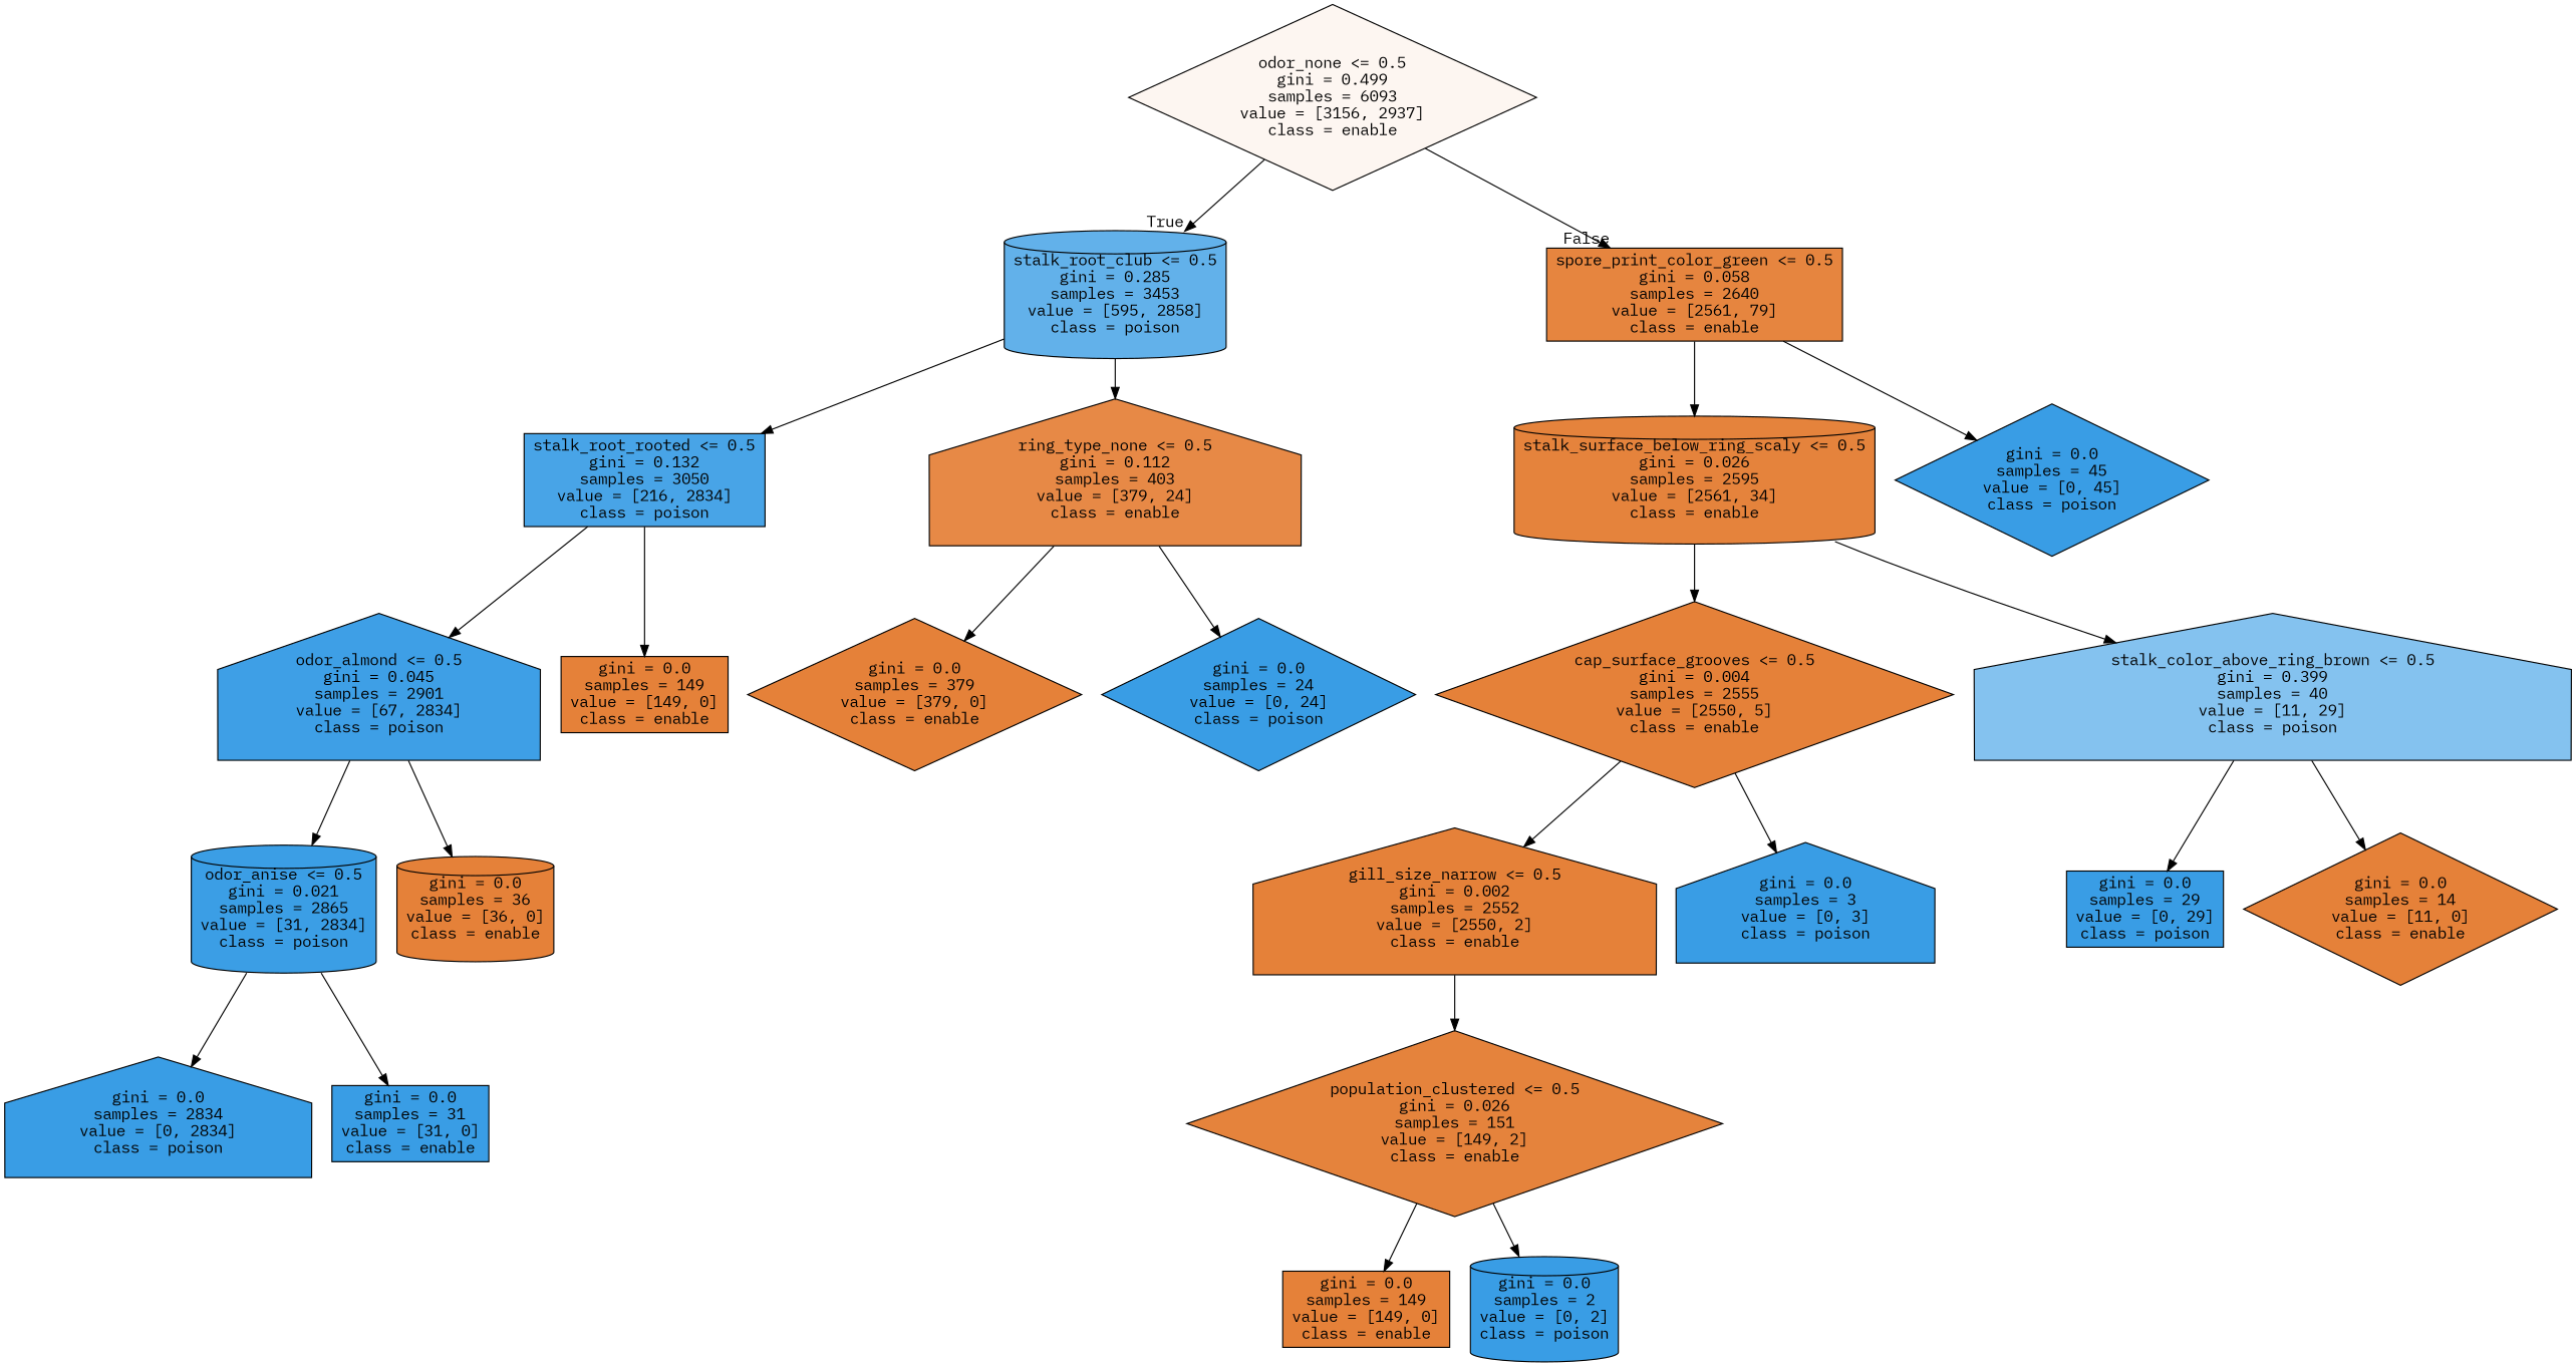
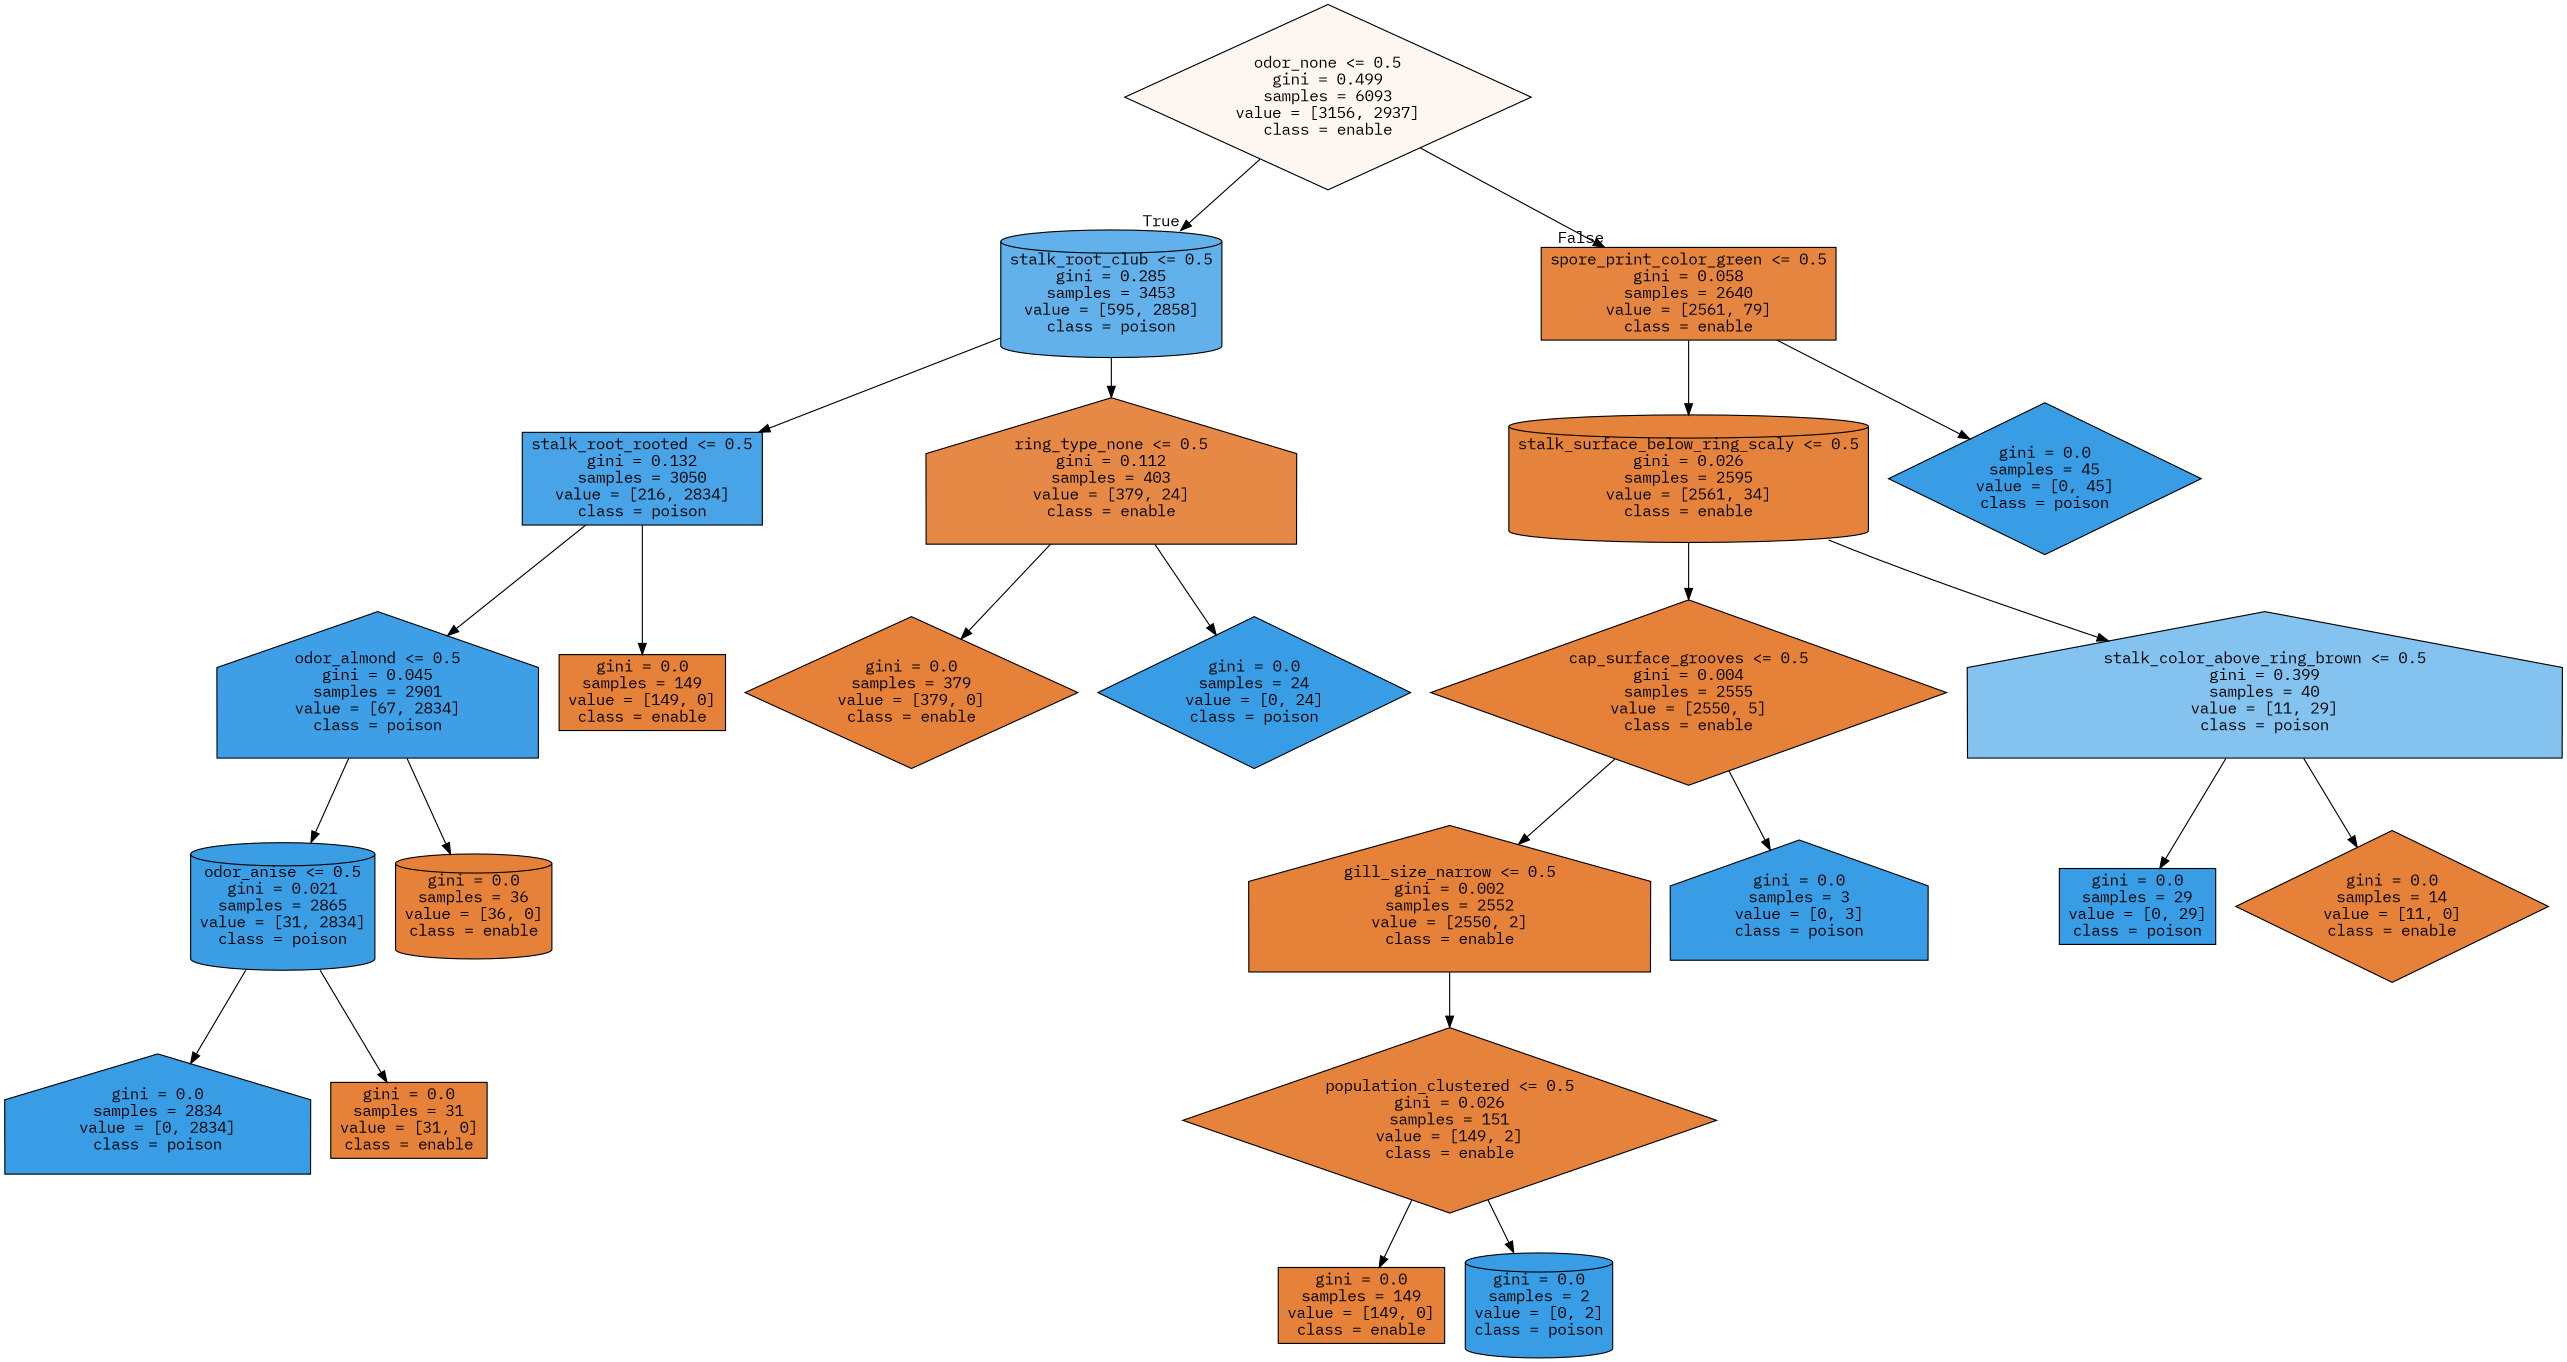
  digraph {
    fontname="IBM Plex Mono"
    node [color=black fillcolor="#e58139" fontname="IBM Plex Mono" shape=diamond style=filled]
    edge [fontname="IBM Plex Mono"]
    n1 [fillcolor="#fdf6f1" label="odor_none <= 0.5\ngini = 0.499\nsamples = 6093\nvalue = [3156, 2937]\nclass = enable"]
    n2 [fillcolor="#62b1ea" label="stalk_root_club <= 0.5\ngini = 0.285\nsamples = 3453\nvalue = [595, 2858]\nclass = poison" shape=cylinder]
    n3 [fillcolor="#e6853f" label="spore_print_color_green <= 0.5\ngini = 0.058\nsamples = 2640\nvalue = [2561, 79]\nclass = enable" shape=box]
    n4 [fillcolor="#48a4e7" label="stalk_root_rooted <= 0.5\ngini = 0.132\nsamples = 3050\nvalue = [216, 2834]\nclass = poison" shape=box]
    n5 [fillcolor="#e78946" label="ring_type_none <= 0.5\ngini = 0.112\nsamples = 403\nvalue = [379, 24]\nclass = enable" shape=house]
    n6 [fillcolor="#e5833c" label="stalk_surface_below_ring_scaly <= 0.5\ngini = 0.026\nsamples = 2595\nvalue = [2561, 34]\nclass = enable" shape=cylinder]
    n7 [fillcolor="#399de5" label="gini = 0.0\nsamples = 45\nvalue = [0, 45]\nclass = poison"]
    n8 [fillcolor="#3e9fe6" label="odor_almond <= 0.5\ngini = 0.045\nsamples = 2901\nvalue = [67, 2834]\nclass = poison" shape=house]
    n9 [label="gini = 0.0\nsamples = 149\nvalue = [149, 0]\nclass = enable" shape=box]
    n10 [label="gini = 0.0\nsamples = 379\nvalue = [379, 0]\nclass = enable"]
    n11 [fillcolor="#399de5" label="gini = 0.0\nsamples = 24\nvalue = [0, 24]\nclass = poison"]
    n12 [fillcolor="#3b9ee5" label="odor_anise <= 0.5\ngini = 0.021\nsamples = 2865\nvalue = [31, 2834]\nclass = poison" shape=cylinder]
    n13 [label="gini = 0.0\nsamples = 36\nvalue = [36, 0]\nclass = enable" shape=cylinder]
    n14 [fillcolor="#399de5" label="gini = 0.0\nsamples = 2834\nvalue = [0, 2834]\nclass = poison" shape=house]
-   n15 [fillcolor="#399de5" label="gini = 0.0\nsamples = 31\nvalue = [31, 0]\nclass = enable" shape=box]
+   n15 [label="gini = 0.0\nsamples = 31\nvalue = [31, 0]\nclass = enable" shape=box]
    n16 [label="cap_surface_grooves <= 0.5\ngini = 0.004\nsamples = 2555\nvalue = [2550, 5]\nclass = enable"]
    n17 [fillcolor="#84c2ef" label="stalk_color_above_ring_brown <= 0.5\ngini = 0.399\nsamples = 40\nvalue = [11, 29]\nclass = poison" shape=house]
    n18 [label="gill_size_narrow <= 0.5\ngini = 0.002\nsamples = 2552\nvalue = [2550, 2]\nclass = enable" shape=house]
    n19 [fillcolor="#399de5" label="gini = 0.0\nsamples = 3\nvalue = [0, 3]\nclass = poison" shape=house]
    n20 [fillcolor="#399de5" label="gini = 0.0\nsamples = 29\nvalue = [0, 29]\nclass = poison" shape=box]
    n21 [label="gini = 0.0\nsamples = 14\nvalue = [11, 0]\nclass = enable"]
    n22 [fillcolor="#e5833c" label="population_clustered <= 0.5\ngini = 0.026\nsamples = 151\nvalue = [149, 2]\nclass = enable"]
    n23 [label="gini = 0.0\nsamples = 149\nvalue = [149, 0]\nclass = enable" shape=box]
    n24 [fillcolor="#399de5" label="gini = 0.0\nsamples = 2\nvalue = [0, 2]\nclass = poison" shape=cylinder]
    n1 -> n2 [headlabel=True labelangle=45 labeldistance=2.5]
    n1 -> n3 [headlabel=False labelangle=-45 labeldistance=2.5]
    n2 -> n4
    n2 -> n5
    n3 -> n6
    n3 -> n7
    n4 -> n8
    n4 -> n9
    n5 -> n10
    n5 -> n11
    n6 -> n16
    n6 -> n17
    n8 -> n12
    n8 -> n13
    n12 -> n14
    n12 -> n15
    n16 -> n18
    n16 -> n19
    n17 -> n20
    n17 -> n21
    n18 -> n22
    n22 -> n23
    n22 -> n24
  }
